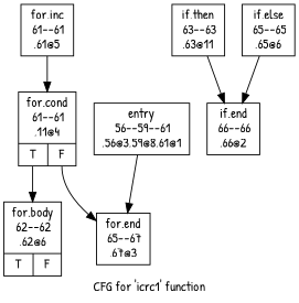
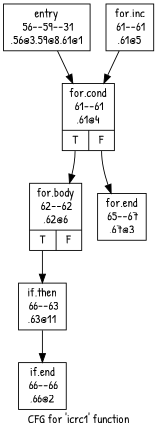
  digraph {
    fontname="Patrick Hand"
    label="CFG for 'icrc1' function"
    node [fontname="Patrick Hand" shape=record]
    edge [fontname="Patrick Hand"]
-   n1 [label="{entry\n 56--59--61\n,56@3,59@8,61@1\n}"]
-   n2 [label="{for.cond\n 61--61\n,11@4\n|{<s0>T|<s1>F}}"]
+   n1 [label="{entry\n 56--59--31\n,56@3,59@8,61@1\n}"]
+   n2 [label="{for.cond\n 61--61\n,61@4\n|{<s0>T|<s1>F}}"]
    n3 [label="{for.body\n 62--62\n,62@6\n|{<s0>T|<s1>F}}"]
    n4 [label="{for.end\n 65--67\n,67@3\n}"]
-   n5 [label="{if.then\n 63--63\n,63@11\n}"]
+   n5 [label="{if.then\n 66--63\n,63@11\n}"]
    n6 [label="{if.end\n 66--66\n,66@2\n}"]
-   n7 [label="{if.else\n 65--65\n,65@6\n}"]
    n8 [label="{for.inc\n 61--61\n,61@5\n}"]
-   n1 -> n4
+   n1 -> n2
    n2 -> n3 [tailport=s0]
    n2 -> n4 [tailport=s1]
+   n3 -> n5 [tailport=s0]
    n5 -> n6
-   n7 -> n6
    n8 -> n2
  }
